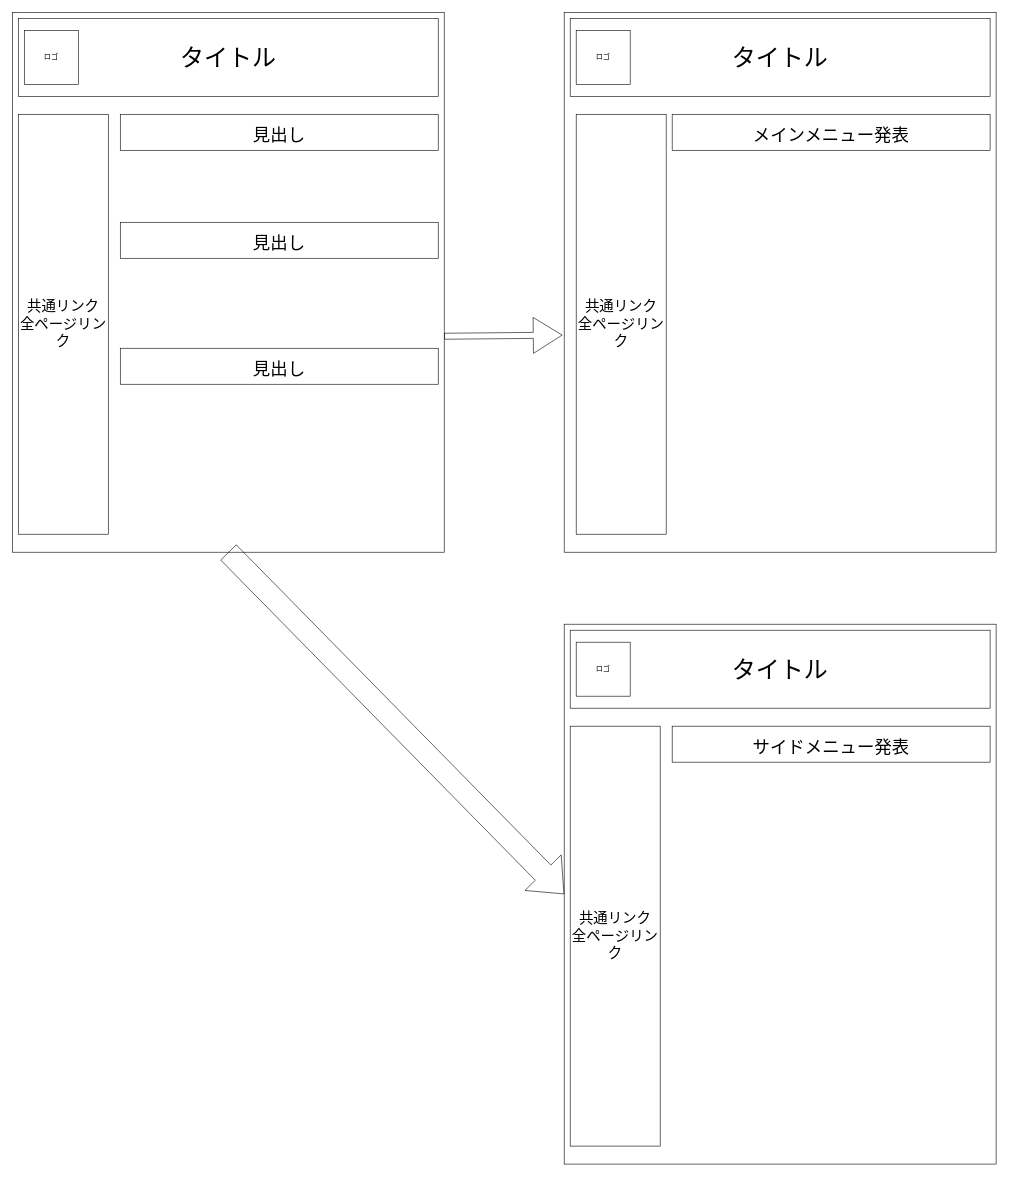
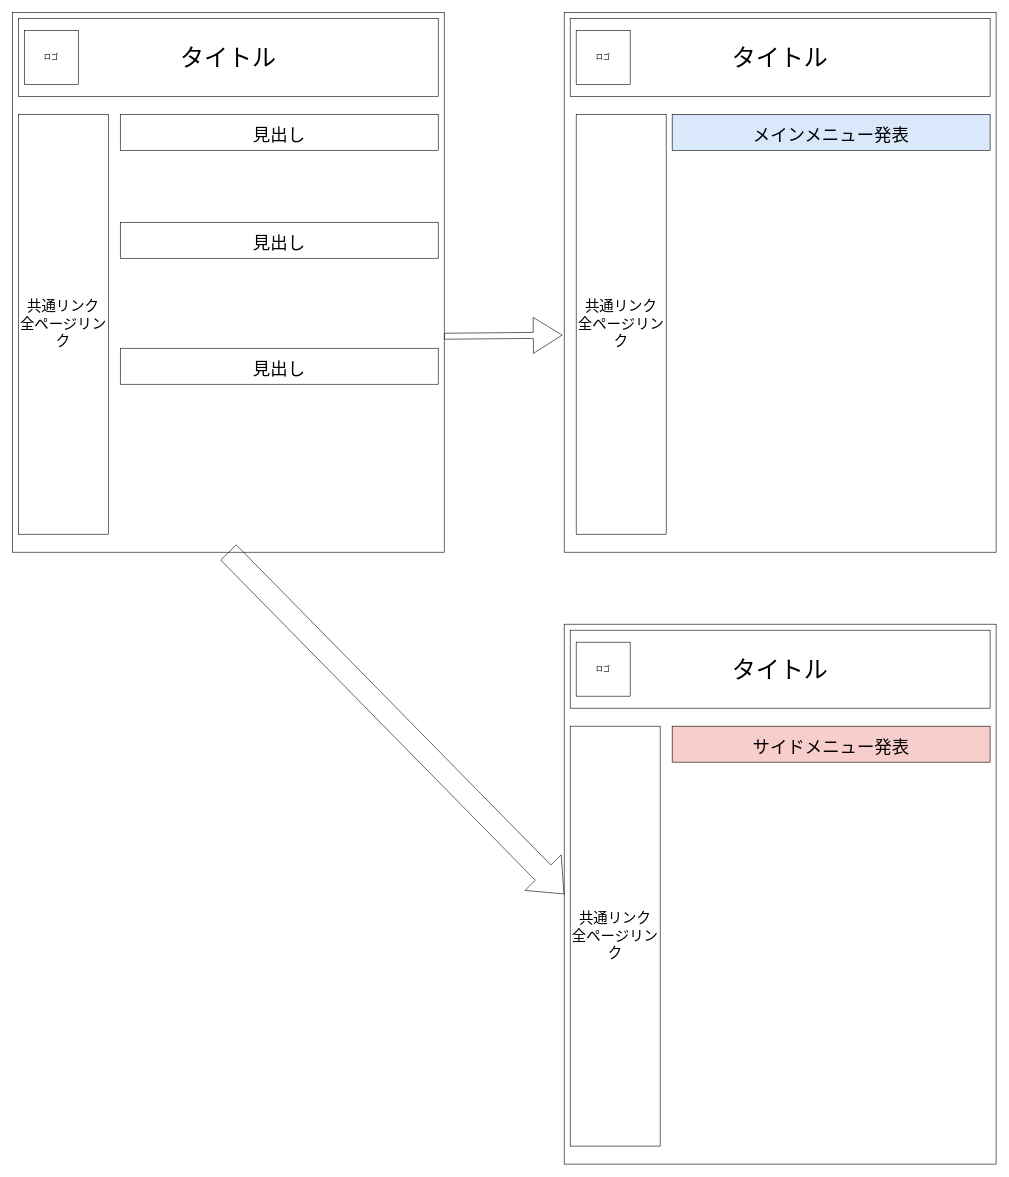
  <mxCell id="0" />
  <mxCell id="1" parent="0" />
  <mxCell id="2" value="" style="rounded=0;whiteSpace=wrap;html=1;" vertex="1" parent="1"><mxGeometry x="20" y="20" width="720" height="900" as="geometry" /></mxCell>
  <mxCell id="3" value="" style="shape=flexArrow;endArrow=classic;html=1;entryX=-0.004;entryY=0.609;entryDx=0;entryDy=0;entryPerimeter=0;endWidth=48.889;endSize=15.711;" edge="1" parent="1"><mxGeometry width="50" height="50" relative="1" as="geometry"><mxPoint x="740" y="560" as="sourcePoint" /><mxPoint x="937.12" y="558.1" as="targetPoint" /></mxGeometry></mxCell>
  <mxCell id="4" value="タイトル" style="rounded=0;whiteSpace=wrap;html=1;align=center;fontSize=40;" vertex="1" parent="1"><mxGeometry x="30" y="30" width="700" height="130" as="geometry" /></mxCell>
  <mxCell id="5" value="ロゴ" style="rounded=0;whiteSpace=wrap;html=1;" vertex="1" parent="1"><mxGeometry x="40" y="50" width="90" height="90" as="geometry" /></mxCell>
  <mxCell id="6" value="共通リンク&lt;br&gt;全ページリンク" style="rounded=0;whiteSpace=wrap;html=1;fontSize=24;" vertex="1" parent="1"><mxGeometry x="30" y="190" width="150" height="700" as="geometry" /></mxCell>
  <mxCell id="7" value="&lt;span style=&quot;font-size: 29px;&quot;&gt;見出し&lt;/span&gt;" style="rounded=0;whiteSpace=wrap;html=1;fontSize=40;" vertex="1" parent="1"><mxGeometry x="200" y="190" width="530" height="60" as="geometry" /></mxCell>
  <mxCell id="8" value="" style="rounded=0;whiteSpace=wrap;html=1;" vertex="1" parent="1"><mxGeometry x="940" y="20" width="720" height="900" as="geometry" /></mxCell>
  <mxCell id="9" value="タイトル" style="rounded=0;whiteSpace=wrap;html=1;align=center;fontSize=40;" vertex="1" parent="1"><mxGeometry x="950" y="30" width="700" height="130" as="geometry" /></mxCell>
  <mxCell id="10" value="ロゴ" style="rounded=0;whiteSpace=wrap;html=1;" vertex="1" parent="1"><mxGeometry x="960" y="50" width="90" height="90" as="geometry" /></mxCell>
- <mxCell id="11" value="&lt;span style=&quot;font-size: 29px;&quot;&gt;メインメニュー発表&lt;/span&gt;" style="rounded=0;whiteSpace=wrap;html=1;fontSize=40;" vertex="1" parent="1"><mxGeometry x="1120" y="190" width="530" height="60" as="geometry" /></mxCell>
+ <mxCell id="11" value="&lt;span style=&quot;font-size: 29px;&quot;&gt;メインメニュー発表&lt;/span&gt;" style="rounded=0;whiteSpace=wrap;html=1;fontSize=40;fillColor=#dae8fc;" vertex="1" parent="1"><mxGeometry x="1120" y="190" width="530" height="60" as="geometry" /></mxCell>
  <mxCell id="12" value="共通リンク&lt;br&gt;全ページリンク" style="rounded=0;whiteSpace=wrap;html=1;fontSize=24;" vertex="1" parent="1"><mxGeometry x="960" y="190" width="150" height="700" as="geometry" /></mxCell>
  <mxCell id="13" value="&lt;span style=&quot;font-size: 29px;&quot;&gt;見出し&lt;/span&gt;" style="rounded=0;whiteSpace=wrap;html=1;fontSize=40;" vertex="1" parent="1"><mxGeometry x="200" y="370" width="530" height="60" as="geometry" /></mxCell>
  <mxCell id="14" value="&lt;span style=&quot;font-size: 29px;&quot;&gt;見出し&lt;/span&gt;" style="rounded=0;whiteSpace=wrap;html=1;fontSize=40;" vertex="1" parent="1"><mxGeometry x="200" y="580" width="530" height="60" as="geometry" /></mxCell>
  <mxCell id="15" value="" style="rounded=0;whiteSpace=wrap;html=1;" vertex="1" parent="1"><mxGeometry x="940" y="1040" width="720" height="900" as="geometry" /></mxCell>
  <mxCell id="16" value="タイトル" style="rounded=0;whiteSpace=wrap;html=1;align=center;fontSize=40;" vertex="1" parent="1"><mxGeometry x="950" y="1050" width="700" height="130" as="geometry" /></mxCell>
  <mxCell id="17" value="ロゴ" style="rounded=0;whiteSpace=wrap;html=1;" vertex="1" parent="1"><mxGeometry x="960" y="1070" width="90" height="90" as="geometry" /></mxCell>
  <mxCell id="18" value="共通リンク&lt;br&gt;全ページリンク" style="rounded=0;whiteSpace=wrap;html=1;fontSize=24;" vertex="1" parent="1"><mxGeometry x="950" y="1210" width="150" height="700" as="geometry" /></mxCell>
- <mxCell id="19" value="&lt;span style=&quot;font-size: 29px;&quot;&gt;サイドメニュー発表&lt;/span&gt;" style="rounded=0;whiteSpace=wrap;html=1;fontSize=40;" vertex="1" parent="1"><mxGeometry x="1120" y="1210" width="530" height="60" as="geometry" /></mxCell>
+ <mxCell id="19" value="&lt;span style=&quot;font-size: 29px;&quot;&gt;サイドメニュー発表&lt;/span&gt;" style="rounded=0;whiteSpace=wrap;html=1;fontSize=40;fillColor=#f8cecc;" vertex="1" parent="1"><mxGeometry x="1120" y="1210" width="530" height="60" as="geometry" /></mxCell>
  <mxCell id="20" value="" style="shape=flexArrow;endArrow=classic;html=1;fontSize=29;exitX=0.5;exitY=1;exitDx=0;exitDy=0;entryX=0;entryY=0.5;entryDx=0;entryDy=0;endWidth=47.5;endSize=16.25;width=36.25;" edge="1" parent="1" source="2" target="15"><mxGeometry width="50" height="50" relative="1" as="geometry"><mxPoint x="880" y="1020" as="sourcePoint" /><mxPoint x="930" y="970" as="targetPoint" /></mxGeometry></mxCell>
